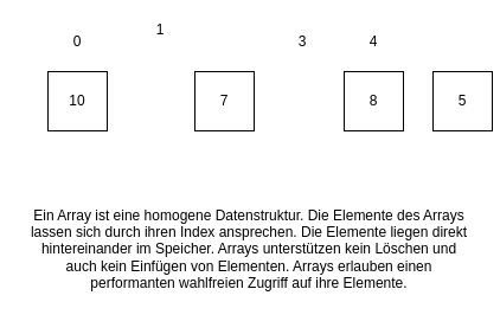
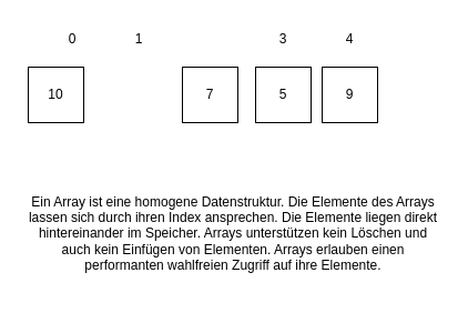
  <mxCell id="0" />
  <mxCell id="1" parent="0" />
- <mxCell id="2" value="10" style="whiteSpace=wrap;html=1;aspect=fixed;" vertex="1" parent="1"><mxGeometry x="40" y="60" width="50" height="50" as="geometry" /></mxCell>
+ <mxCell id="2" value="10" style="whiteSpace=wrap;html=1;aspect=fixed;" vertex="1" parent="1"><mxGeometry x="25" y="60" width="50" height="50" as="geometry" /></mxCell>
  <mxCell id="3" value="7" style="whiteSpace=wrap;html=1;aspect=fixed;" vertex="1" parent="1"><mxGeometry x="164" y="60" width="50" height="50" as="geometry" /></mxCell>
- <mxCell id="4" value="5" style="whiteSpace=wrap;html=1;aspect=fixed;" vertex="1" parent="1"><mxGeometry x="365" y="60" width="50" height="50" as="geometry" /></mxCell>
- <mxCell id="5" value="8" style="whiteSpace=wrap;html=1;aspect=fixed;" vertex="1" parent="1"><mxGeometry x="290" y="60" width="50" height="50" as="geometry" /></mxCell>
+ <mxCell id="4" value="5" style="whiteSpace=wrap;html=1;aspect=fixed;" vertex="1" parent="1"><mxGeometry x="230" y="60" width="50" height="50" as="geometry" /></mxCell>
+ <mxCell id="5" value="9" style="whiteSpace=wrap;html=1;aspect=fixed;" vertex="1" parent="1"><mxGeometry x="290" y="60" width="50" height="50" as="geometry" /></mxCell>
  <mxCell id="6" value="0" style="text;html=1;align=center;verticalAlign=middle;whiteSpace=wrap;rounded=0;" vertex="1" parent="1"><mxGeometry x="35" y="20" width="60" height="30" as="geometry" /></mxCell>
- <mxCell id="7" value="1" style="text;html=1;align=center;verticalAlign=middle;whiteSpace=wrap;rounded=0;" vertex="1" parent="1"><mxGeometry x="105" y="10" width="60" height="30" as="geometry" /></mxCell>
+ <mxCell id="7" value="1" style="text;html=1;align=center;verticalAlign=middle;whiteSpace=wrap;rounded=0;" vertex="1" parent="1"><mxGeometry x="95" y="20" width="60" height="30" as="geometry" /></mxCell>
  <mxCell id="8" value="3" style="text;html=1;align=center;verticalAlign=middle;whiteSpace=wrap;rounded=0;" vertex="1" parent="1"><mxGeometry x="225" y="20" width="60" height="30" as="geometry" /></mxCell>
  <mxCell id="9" value="4" style="text;html=1;align=center;verticalAlign=middle;whiteSpace=wrap;rounded=0;" vertex="1" parent="1"><mxGeometry x="285" y="20" width="60" height="30" as="geometry" /></mxCell>
  <mxCell id="10" value="Ein Array ist eine homogene Datenstruktur. Die Elemente des Arrays lassen sich durch ihren Index ansprechen. Die Elemente liegen direkt hintereinander im Speicher. Arrays unterstützen kein Löschen und auch kein Einfügen von Elementen. Arrays erlauben einen performanten wahlfreien Zugriff auf ihre Elemente." style="text;html=1;align=center;verticalAlign=middle;whiteSpace=wrap;rounded=0;" vertex="1" parent="1"><mxGeometry x="20" y="160" width="380" height="100" as="geometry" /></mxCell>
